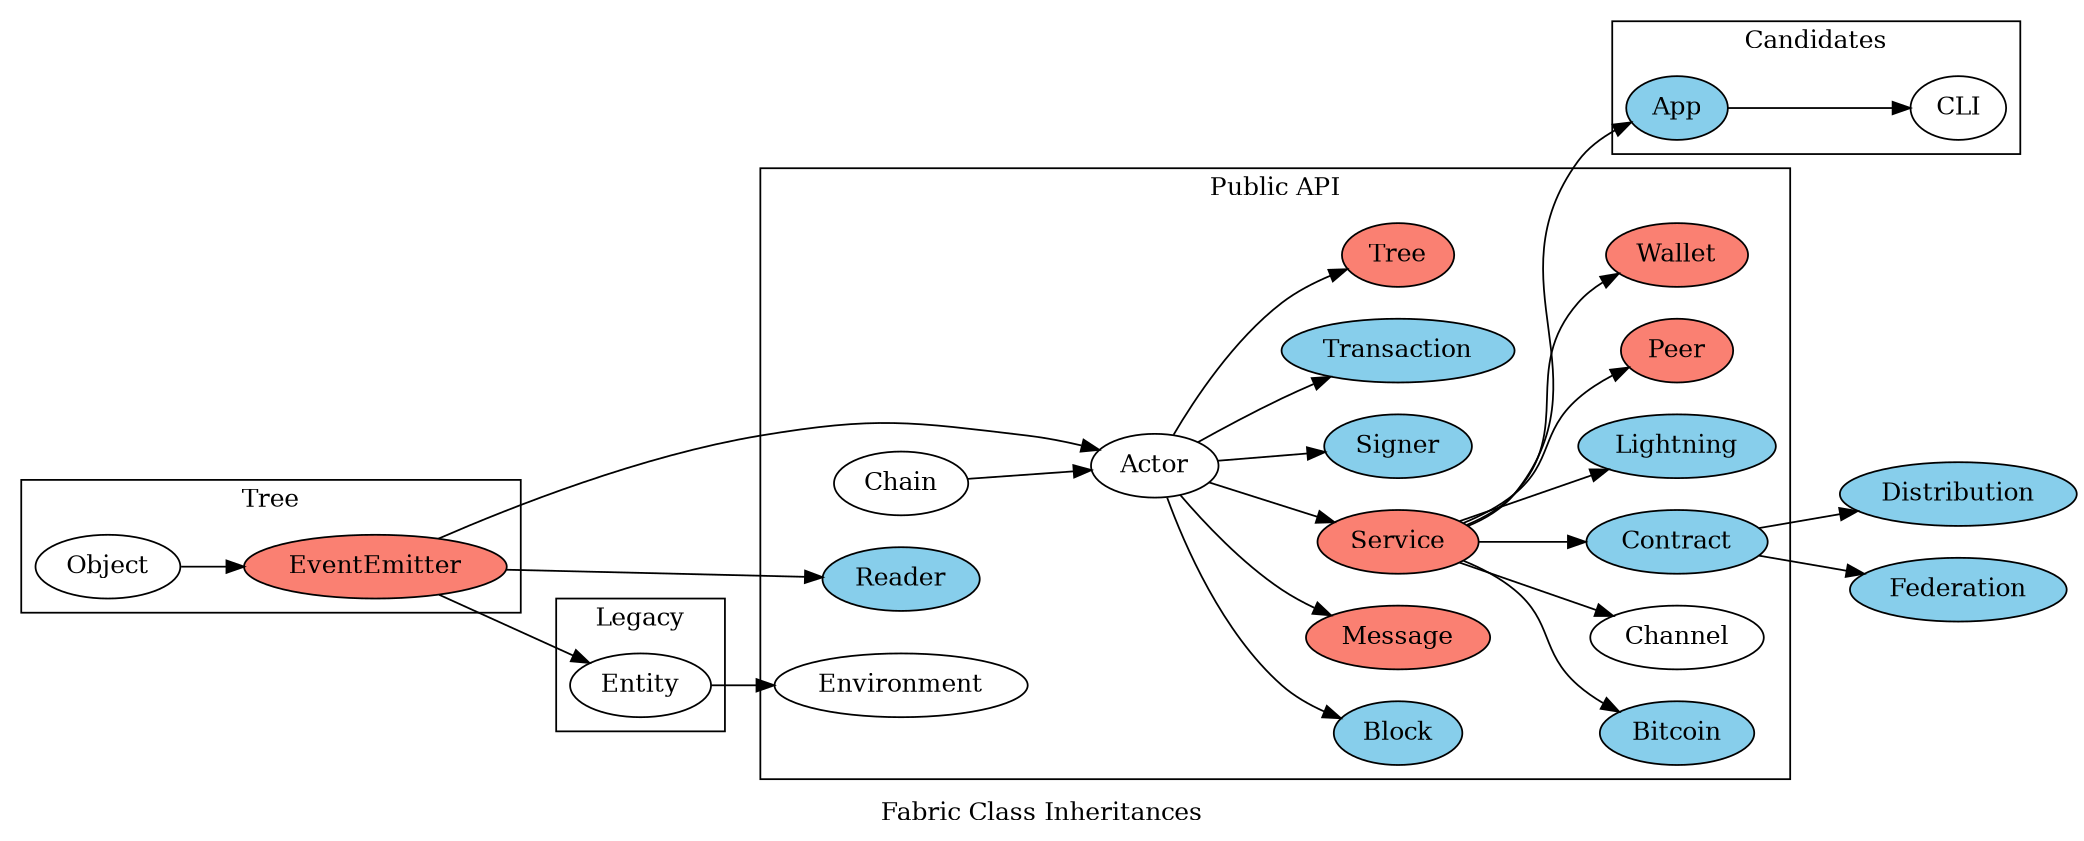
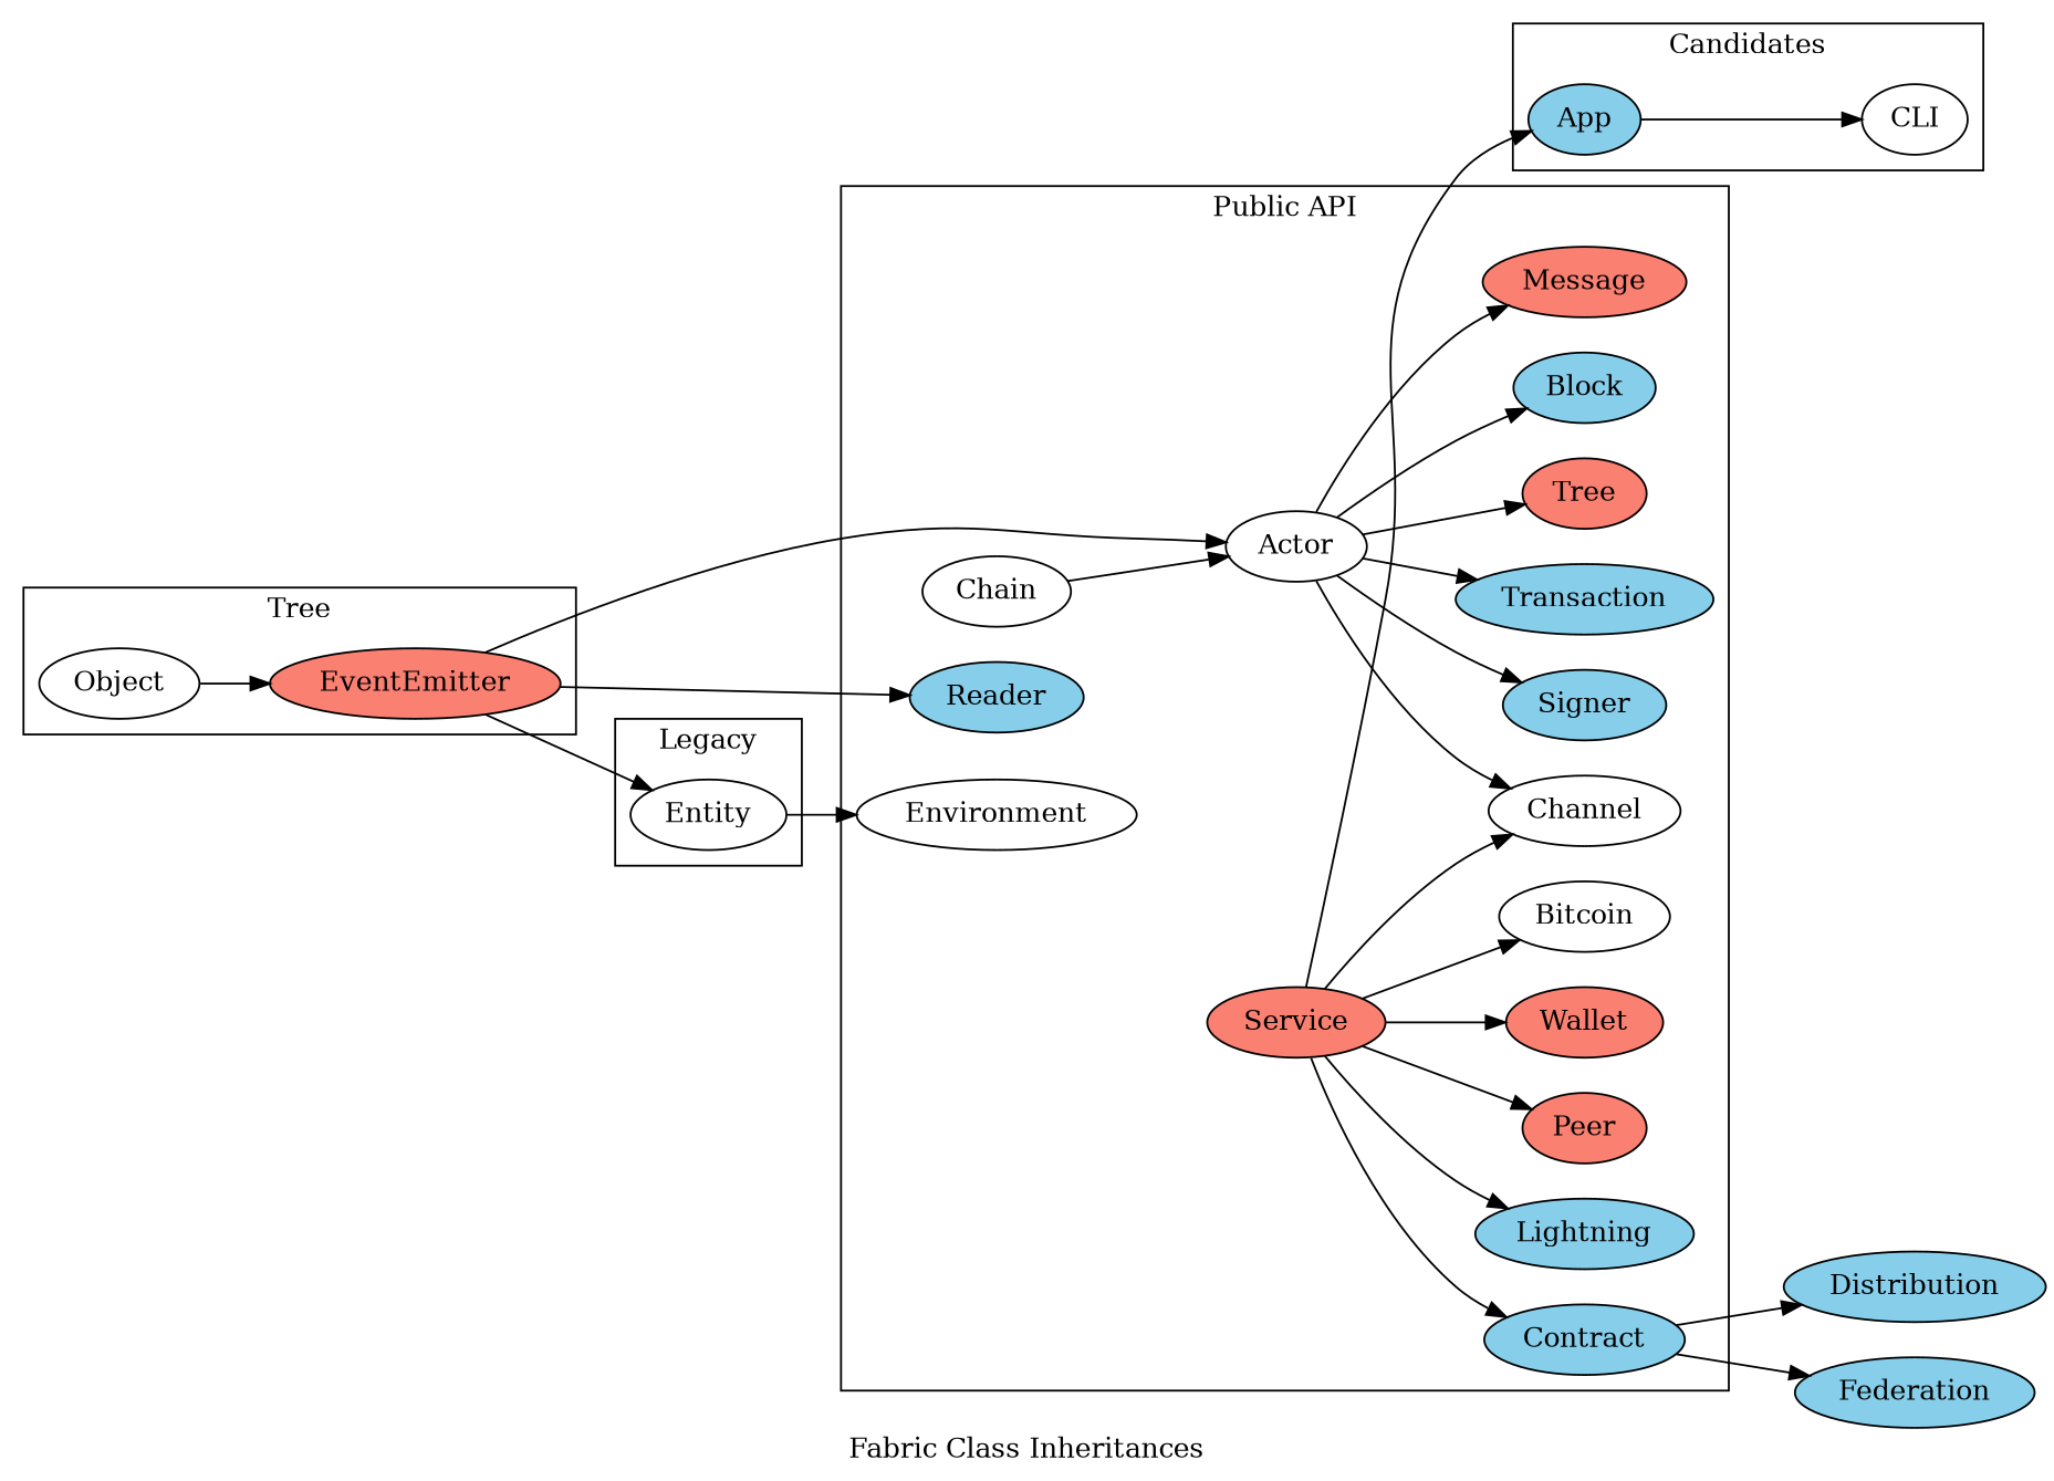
  digraph {
    fontname="DejaVu Serif"
    label="Fabric Class Inheritances"
    rankdir=LR
    node [fillcolor=skyblue fontname="DejaVu Serif" style=filled]
    edge [fontname="DejaVu Serif"]
    Actor [fillcolor=white]
    Block
-   Bitcoin
+   Bitcoin [fillcolor=white]
    Chain [fillcolor=white]
    Channel [fillcolor=white]
    Contract
    Environment [fillcolor=white]
    Lightning
    Message [fillcolor=salmon]
    Peer [fillcolor=salmon]
    Reader
    Service [fillcolor=salmon]
    Signer
    Transaction
    Tree [fillcolor=salmon]
    Wallet [fillcolor=salmon]
    Object [fillcolor=white]
    EventEmitter [fillcolor=salmon]
    App
    CLI [fillcolor=white]
    Entity [fillcolor=white]
    Distribution
    Federation
    subgraph cluster_1 {
      label="Public API"
      Actor
      Block
      Bitcoin
      Chain
      Channel
      Contract
      Environment
      Lightning
      Message
      Peer
      Reader
      Service
      Signer
      Transaction
      Tree
      Wallet
    }
    subgraph cluster_2 {
      label=Tree
      Object
      EventEmitter
    }
    subgraph cluster_3 {
      label=Candidates
      App
      CLI
    }
    subgraph cluster_4 {
      label=Legacy
      Entity
    }
    Actor -> Block
    Actor -> Message
-   Actor -> Service
+   Actor -> Channel
    Actor -> Signer
    Actor -> Transaction
    Actor -> Tree
    Chain -> Actor
    Contract -> Distribution
    Contract -> Federation
    Service -> Bitcoin
    Service -> Channel
    Service -> Contract
    Service -> Lightning
    Service -> Peer
    Service -> Wallet
    Service -> App
    Object -> EventEmitter
    EventEmitter -> Actor
    EventEmitter -> Reader
    EventEmitter -> Entity
    App -> CLI
    Entity -> Environment
  }
